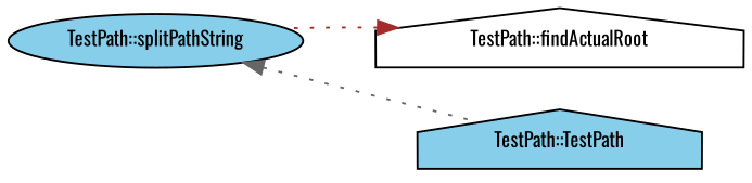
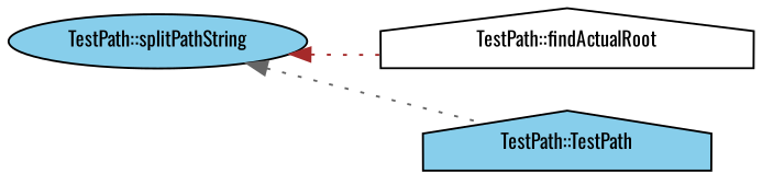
  digraph {
    fontname=Oswald
    rankdir=LR
    node [color=black fillcolor=skyblue fontname=Oswald fontsize=10 shape=house style=filled]
    edge [dir=back fontname=Oswald fontsize=10 labelfontname=Helvetica labelfontsize=10 style=dotted]
    n1 [fontcolor=black height=0.2 label="TestPath::splitPathString" shape=ellipse width=0.4]
    n2 [fillcolor=white height=0.2 label="TestPath::findActualRoot" width=0.4]
    n3 [height=0.2 label="TestPath::TestPath" width=0.4]
-   n2 -> n1 [color=brown]
+   n1 -> n2 [color=brown]
    n1 -> n3 [color=gray40]
  }
